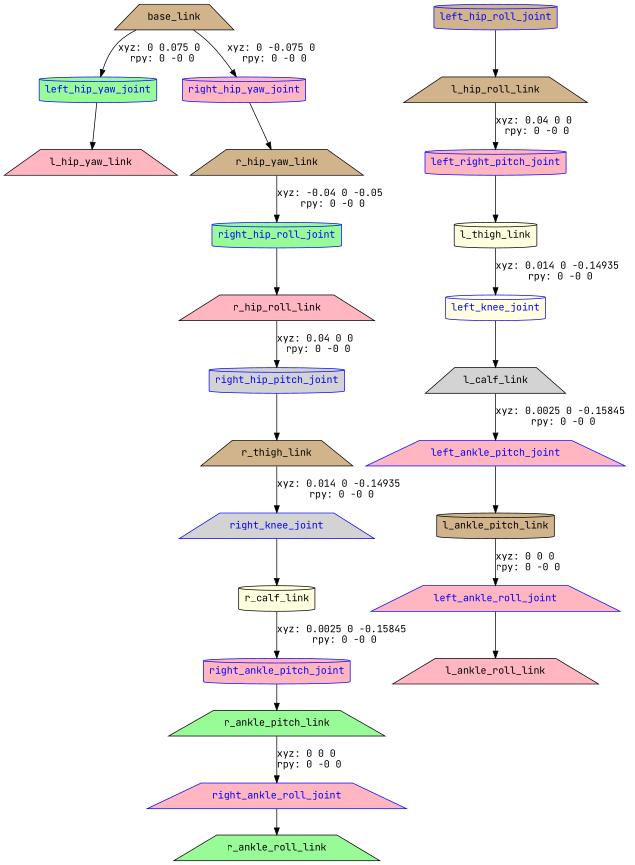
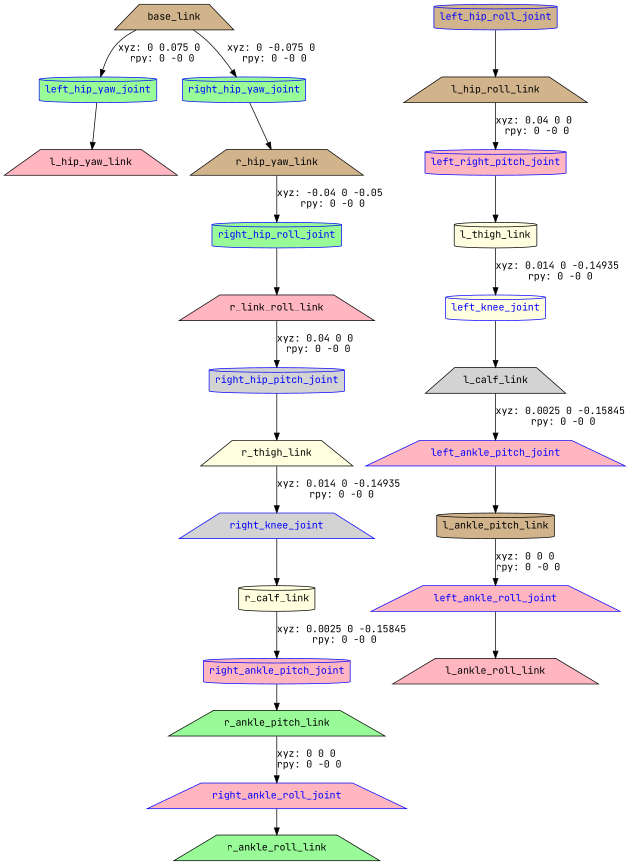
  digraph {
    fontname="JetBrains Mono"
    node [fillcolor=lightpink fontname="JetBrains Mono" shape=trapezium style=filled]
    edge [fontname="JetBrains Mono"]
    n1 [fillcolor=tan label=base_link]
    left_hip_yaw_joint [color=blue fillcolor=palegreen fontcolor=blue shape=cylinder]
-   right_hip_yaw_joint [color=blue fontcolor=blue shape=cylinder]
+   right_hip_yaw_joint [color=blue fillcolor=palegreen fontcolor=blue shape=cylinder]
    n4 [label=l_hip_yaw_link]
    n5 [fillcolor=tan label=r_hip_yaw_link]
    left_hip_roll_joint [color=blue fillcolor=tan fontcolor=blue shape=cylinder]
    n7 [fillcolor=tan label=l_hip_roll_link]
    n8 [color=blue fontcolor=blue label=left_right_pitch_joint shape=cylinder]
    n9 [fillcolor=lightyellow label=l_thigh_link shape=cylinder]
    left_knee_joint [color=blue fillcolor=lightyellow fontcolor=blue shape=cylinder]
    n11 [fillcolor=lightgrey label=l_calf_link]
    left_ankle_pitch_joint [color=blue fontcolor=blue]
    n13 [fillcolor=tan label=l_ankle_pitch_link shape=cylinder]
    left_ankle_roll_joint [color=blue fontcolor=blue]
    n15 [label=l_ankle_roll_link]
    right_hip_roll_joint [color=blue fillcolor=palegreen fontcolor=blue shape=cylinder]
-   n17 [label=r_hip_roll_link]
+   n17 [label=r_link_roll_link]
    right_hip_pitch_joint [color=blue fillcolor=lightgrey fontcolor=blue shape=cylinder]
-   n19 [fillcolor=tan label=r_thigh_link]
+   n19 [fillcolor=lightyellow label=r_thigh_link]
    right_knee_joint [color=blue fillcolor=lightgrey fontcolor=blue]
    n21 [fillcolor=lightyellow label=r_calf_link shape=cylinder]
    right_ankle_pitch_joint [color=blue fontcolor=blue shape=cylinder]
    n23 [fillcolor=palegreen label=r_ankle_pitch_link]
    right_ankle_roll_joint [color=blue fontcolor=blue]
    n25 [fillcolor=palegreen label=r_ankle_roll_link]
    n1 -> left_hip_yaw_joint [label="xyz: 0 0.075 0 \nrpy: 0 -0 0"]
    n1 -> right_hip_yaw_joint [label="xyz: 0 -0.075 0 \nrpy: 0 -0 0"]
    left_hip_yaw_joint -> n4
    right_hip_yaw_joint -> n5
    n5 -> right_hip_roll_joint [label="xyz: -0.04 0 -0.05 \nrpy: 0 -0 0"]
    left_hip_roll_joint -> n7
    n7 -> n8 [label="xyz: 0.04 0 0 \nrpy: 0 -0 0"]
    n8 -> n9
    n9 -> left_knee_joint [label="xyz: 0.014 0 -0.14935 \nrpy: 0 -0 0"]
    left_knee_joint -> n11
    n11 -> left_ankle_pitch_joint [label="xyz: 0.0025 0 -0.15845 \nrpy: 0 -0 0"]
    left_ankle_pitch_joint -> n13
    n13 -> left_ankle_roll_joint [label="xyz: 0 0 0 \nrpy: 0 -0 0"]
    left_ankle_roll_joint -> n15
    right_hip_roll_joint -> n17
    n17 -> right_hip_pitch_joint [label="xyz: 0.04 0 0 \nrpy: 0 -0 0"]
    right_hip_pitch_joint -> n19
    n19 -> right_knee_joint [label="xyz: 0.014 0 -0.14935 \nrpy: 0 -0 0"]
    right_knee_joint -> n21
    n21 -> right_ankle_pitch_joint [label="xyz: 0.0025 0 -0.15845 \nrpy: 0 -0 0"]
    right_ankle_pitch_joint -> n23
    n23 -> right_ankle_roll_joint [label="xyz: 0 0 0 \nrpy: 0 -0 0"]
    right_ankle_roll_joint -> n25
  }
